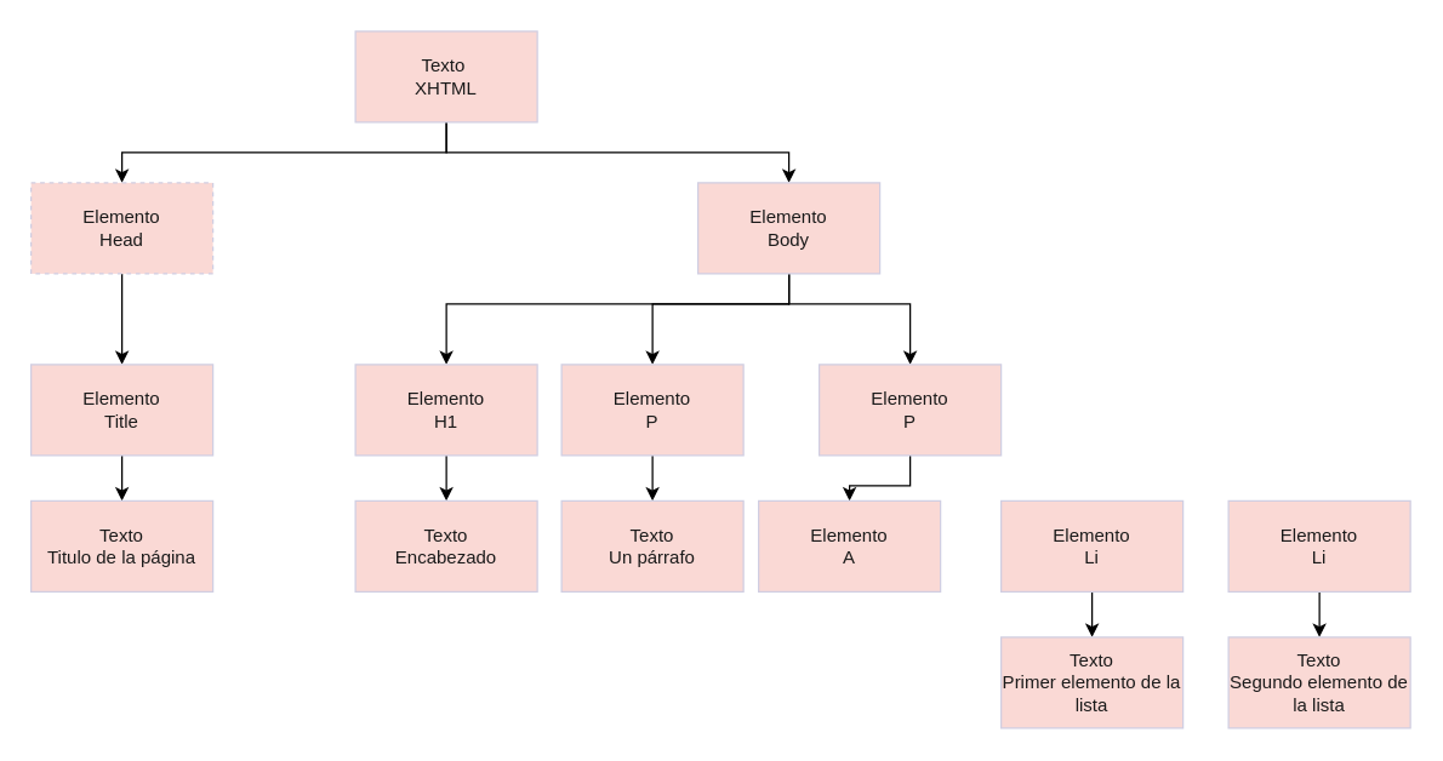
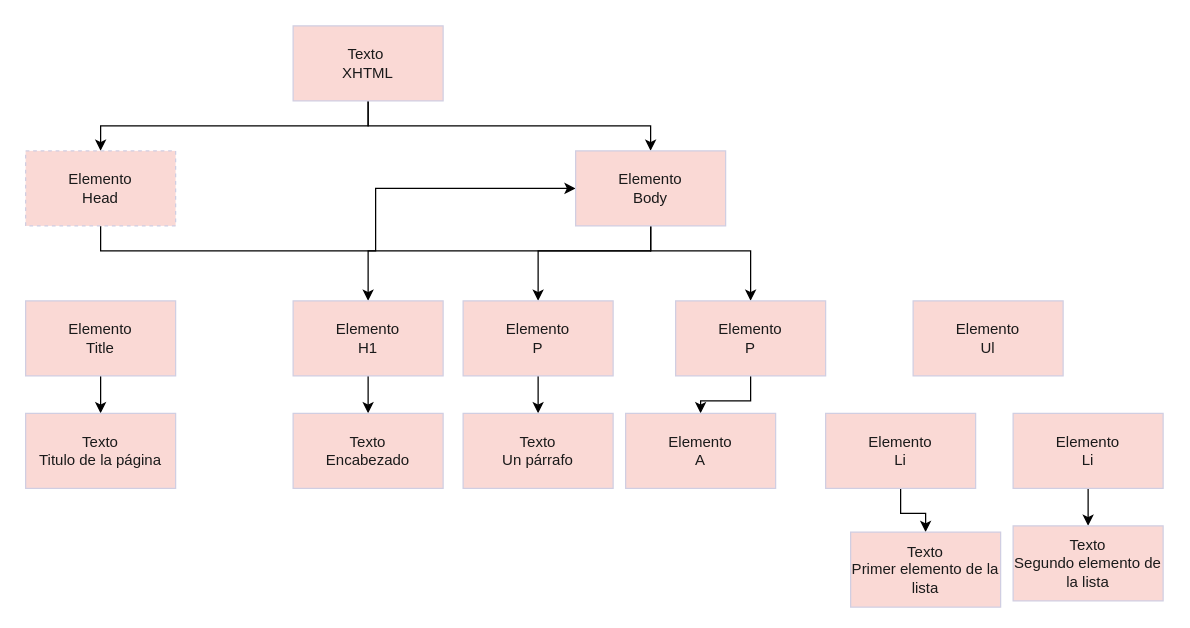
  <mxCell id="0" />
  <mxCell id="1" parent="0" />
  <mxCell id="2" style="edgeStyle=orthogonalEdgeStyle;rounded=0;orthogonalLoop=1;jettySize=auto;html=1;exitX=0.5;exitY=1;exitDx=0;exitDy=0;entryX=0.5;entryY=0;entryDx=0;entryDy=0;" edge="1" parent="1" source="4" target="6"><mxGeometry relative="1" as="geometry" /></mxCell>
  <mxCell id="3" style="edgeStyle=orthogonalEdgeStyle;rounded=0;orthogonalLoop=1;jettySize=auto;html=1;exitX=0.5;exitY=1;exitDx=0;exitDy=0;" edge="1" parent="1" source="4" target="10"><mxGeometry relative="1" as="geometry" /></mxCell>
  <mxCell id="4" value="Texto&amp;nbsp;&lt;br&gt;XHTML" style="rounded=0;whiteSpace=wrap;html=1;labelBackgroundColor=none;fillColor=#FAD9D5;strokeColor=#D0CEE2;fontColor=#1A1A1A;" vertex="1" parent="1"><mxGeometry x="234" y="20" width="120" height="60" as="geometry" /></mxCell>
- <mxCell id="5" style="edgeStyle=orthogonalEdgeStyle;rounded=0;orthogonalLoop=1;jettySize=auto;html=1;exitX=0.5;exitY=1;exitDx=0;exitDy=0;entryX=0.5;entryY=0;entryDx=0;entryDy=0;" edge="1" parent="1" source="6" target="12"><mxGeometry relative="1" as="geometry" /></mxCell>
+ <mxCell id="5" style="edgeStyle=orthogonalEdgeStyle;rounded=0;orthogonalLoop=1;jettySize=auto;html=1;exitX=0.5;exitY=1;exitDx=0;exitDy=0;" edge="1" parent="1" source="6" target="10"><mxGeometry relative="1" as="geometry" /></mxCell>
  <mxCell id="6" value="Elemento&lt;br&gt;Head" style="rounded=0;whiteSpace=wrap;html=1;labelBackgroundColor=none;fillColor=#FAD9D5;strokeColor=#D0CEE2;fontColor=#1A1A1A;dashed=1;" vertex="1" parent="1"><mxGeometry x="20" y="120" width="120" height="60" as="geometry" /></mxCell>
  <mxCell id="7" style="edgeStyle=orthogonalEdgeStyle;rounded=0;orthogonalLoop=1;jettySize=auto;html=1;entryX=0.5;entryY=0;entryDx=0;entryDy=0;exitX=0.5;exitY=1;exitDx=0;exitDy=0;" edge="1" parent="1" source="10" target="15"><mxGeometry relative="1" as="geometry"><mxPoint x="510" y="220" as="sourcePoint" /><Array as="points"><mxPoint x="520" y="200" /><mxPoint x="294" y="200" /></Array></mxGeometry></mxCell>
  <mxCell id="8" style="edgeStyle=orthogonalEdgeStyle;rounded=0;orthogonalLoop=1;jettySize=auto;html=1;exitX=0.5;exitY=1;exitDx=0;exitDy=0;entryX=0.5;entryY=0;entryDx=0;entryDy=0;" edge="1" parent="1" source="10" target="17"><mxGeometry relative="1" as="geometry"><Array as="points"><mxPoint x="520" y="200" /><mxPoint x="430" y="200" /></Array></mxGeometry></mxCell>
  <mxCell id="9" style="edgeStyle=orthogonalEdgeStyle;rounded=0;orthogonalLoop=1;jettySize=auto;html=1;exitX=0.5;exitY=1;exitDx=0;exitDy=0;entryX=0.5;entryY=0;entryDx=0;entryDy=0;" edge="1" parent="1" source="10" target="19"><mxGeometry relative="1" as="geometry"><Array as="points"><mxPoint x="520" y="200" /><mxPoint x="600" y="200" /></Array></mxGeometry></mxCell>
  <mxCell id="10" value="Elemento&lt;br&gt;Body" style="rounded=0;whiteSpace=wrap;html=1;labelBackgroundColor=none;fillColor=#FAD9D5;strokeColor=#D0CEE2;fontColor=#1A1A1A;" vertex="1" parent="1"><mxGeometry x="460" y="120" width="120" height="60" as="geometry" /></mxCell>
  <mxCell id="11" style="edgeStyle=orthogonalEdgeStyle;rounded=0;orthogonalLoop=1;jettySize=auto;html=1;" edge="1" parent="1" source="12" target="13"><mxGeometry relative="1" as="geometry" /></mxCell>
  <mxCell id="12" value="Elemento&lt;br&gt;Title" style="rounded=0;whiteSpace=wrap;html=1;labelBackgroundColor=none;fillColor=#FAD9D5;strokeColor=#D0CEE2;fontColor=#1A1A1A;" vertex="1" parent="1"><mxGeometry x="20" y="240" width="120" height="60" as="geometry" /></mxCell>
  <mxCell id="13" value="Texto&lt;br&gt;Titulo de la página" style="rounded=0;whiteSpace=wrap;html=1;labelBackgroundColor=none;fillColor=#FAD9D5;strokeColor=#D0CEE2;fontColor=#1A1A1A;" vertex="1" parent="1"><mxGeometry x="20" y="330" width="120" height="60" as="geometry" /></mxCell>
  <mxCell id="14" style="edgeStyle=orthogonalEdgeStyle;rounded=0;orthogonalLoop=1;jettySize=auto;html=1;exitX=0.5;exitY=1;exitDx=0;exitDy=0;entryX=0.5;entryY=0;entryDx=0;entryDy=0;" edge="1" parent="1" source="15" target="27"><mxGeometry relative="1" as="geometry" /></mxCell>
  <mxCell id="15" value="Elemento&lt;br&gt;H1" style="rounded=0;whiteSpace=wrap;html=1;labelBackgroundColor=none;fillColor=#FAD9D5;strokeColor=#D0CEE2;fontColor=#1A1A1A;" vertex="1" parent="1"><mxGeometry x="234" y="240" width="120" height="60" as="geometry" /></mxCell>
  <mxCell id="16" style="edgeStyle=orthogonalEdgeStyle;rounded=0;orthogonalLoop=1;jettySize=auto;html=1;exitX=0.5;exitY=1;exitDx=0;exitDy=0;entryX=0.5;entryY=0;entryDx=0;entryDy=0;" edge="1" parent="1" source="17" target="26"><mxGeometry relative="1" as="geometry" /></mxCell>
  <mxCell id="17" value="Elemento&lt;br&gt;P" style="rounded=0;whiteSpace=wrap;html=1;labelBackgroundColor=none;fillColor=#FAD9D5;strokeColor=#D0CEE2;fontColor=#1A1A1A;" vertex="1" parent="1"><mxGeometry x="370" y="240" width="120" height="60" as="geometry" /></mxCell>
  <mxCell id="18" style="edgeStyle=orthogonalEdgeStyle;rounded=0;orthogonalLoop=1;jettySize=auto;html=1;exitX=0.5;exitY=1;exitDx=0;exitDy=0;entryX=0.5;entryY=0;entryDx=0;entryDy=0;" edge="1" parent="1" source="19" target="20"><mxGeometry relative="1" as="geometry" /></mxCell>
  <mxCell id="19" value="Elemento&lt;br&gt;P" style="rounded=0;whiteSpace=wrap;html=1;labelBackgroundColor=none;fillColor=#FAD9D5;strokeColor=#D0CEE2;fontColor=#1A1A1A;" vertex="1" parent="1"><mxGeometry x="540" y="240" width="120" height="60" as="geometry" /></mxCell>
  <mxCell id="20" value="Elemento&lt;br&gt;A" style="rounded=0;whiteSpace=wrap;html=1;labelBackgroundColor=none;fillColor=#FAD9D5;strokeColor=#D0CEE2;fontColor=#1A1A1A;" vertex="1" parent="1"><mxGeometry x="500" y="330" width="120" height="60" as="geometry" /></mxCell>
+ <mxCell id="21" value="Elemento&lt;br&gt;Ul" style="rounded=0;whiteSpace=wrap;html=1;labelBackgroundColor=none;fillColor=#FAD9D5;strokeColor=#D0CEE2;fontColor=#1A1A1A;" vertex="1" parent="1"><mxGeometry x="730" y="240" width="120" height="60" as="geometry" /></mxCell>
  <mxCell id="22" style="edgeStyle=orthogonalEdgeStyle;rounded=0;orthogonalLoop=1;jettySize=auto;html=1;exitX=0.5;exitY=1;exitDx=0;exitDy=0;entryX=0.5;entryY=0;entryDx=0;entryDy=0;" edge="1" parent="1" source="23" target="28"><mxGeometry relative="1" as="geometry" /></mxCell>
  <mxCell id="23" value="Elemento&lt;br&gt;Li" style="rounded=0;whiteSpace=wrap;html=1;labelBackgroundColor=none;fillColor=#FAD9D5;strokeColor=#D0CEE2;fontColor=#1A1A1A;" vertex="1" parent="1"><mxGeometry x="660" y="330" width="120" height="60" as="geometry" /></mxCell>
  <mxCell id="24" style="edgeStyle=orthogonalEdgeStyle;rounded=0;orthogonalLoop=1;jettySize=auto;html=1;exitX=0.5;exitY=1;exitDx=0;exitDy=0;entryX=0.5;entryY=0;entryDx=0;entryDy=0;" edge="1" parent="1" source="25" target="29"><mxGeometry relative="1" as="geometry" /></mxCell>
  <mxCell id="25" value="Elemento&lt;br&gt;Li" style="rounded=0;whiteSpace=wrap;html=1;labelBackgroundColor=none;fillColor=#FAD9D5;strokeColor=#D0CEE2;fontColor=#1A1A1A;" vertex="1" parent="1"><mxGeometry x="810" y="330" width="120" height="60" as="geometry" /></mxCell>
  <mxCell id="26" value="Texto&lt;br&gt;Un párrafo" style="rounded=0;whiteSpace=wrap;html=1;labelBackgroundColor=none;fillColor=#FAD9D5;strokeColor=#D0CEE2;fontColor=#1A1A1A;" vertex="1" parent="1"><mxGeometry x="370" y="330" width="120" height="60" as="geometry" /></mxCell>
  <mxCell id="27" value="Texto&lt;br&gt;Encabezado" style="rounded=0;whiteSpace=wrap;html=1;labelBackgroundColor=none;fillColor=#FAD9D5;strokeColor=#D0CEE2;fontColor=#1A1A1A;" vertex="1" parent="1"><mxGeometry x="234" y="330" width="120" height="60" as="geometry" /></mxCell>
- <mxCell id="28" value="Texto&lt;br&gt;Primer elemento de la lista" style="rounded=0;whiteSpace=wrap;html=1;labelBackgroundColor=none;fillColor=#FAD9D5;strokeColor=#D0CEE2;fontColor=#1A1A1A;" vertex="1" parent="1"><mxGeometry x="660" y="420" width="120" height="60" as="geometry" /></mxCell>
+ <mxCell id="28" value="Texto&lt;br&gt;Primer elemento de la lista" style="rounded=0;whiteSpace=wrap;html=1;labelBackgroundColor=none;fillColor=#FAD9D5;strokeColor=#D0CEE2;fontColor=#1A1A1A;" vertex="1" parent="1"><mxGeometry x="680" y="425" width="120" height="60" as="geometry" /></mxCell>
  <mxCell id="29" value="Texto&lt;br&gt;Segundo elemento de la lista" style="rounded=0;whiteSpace=wrap;html=1;labelBackgroundColor=none;fillColor=#FAD9D5;strokeColor=#D0CEE2;fontColor=#1A1A1A;" vertex="1" parent="1"><mxGeometry x="810" y="420" width="120" height="60" as="geometry" /></mxCell>
